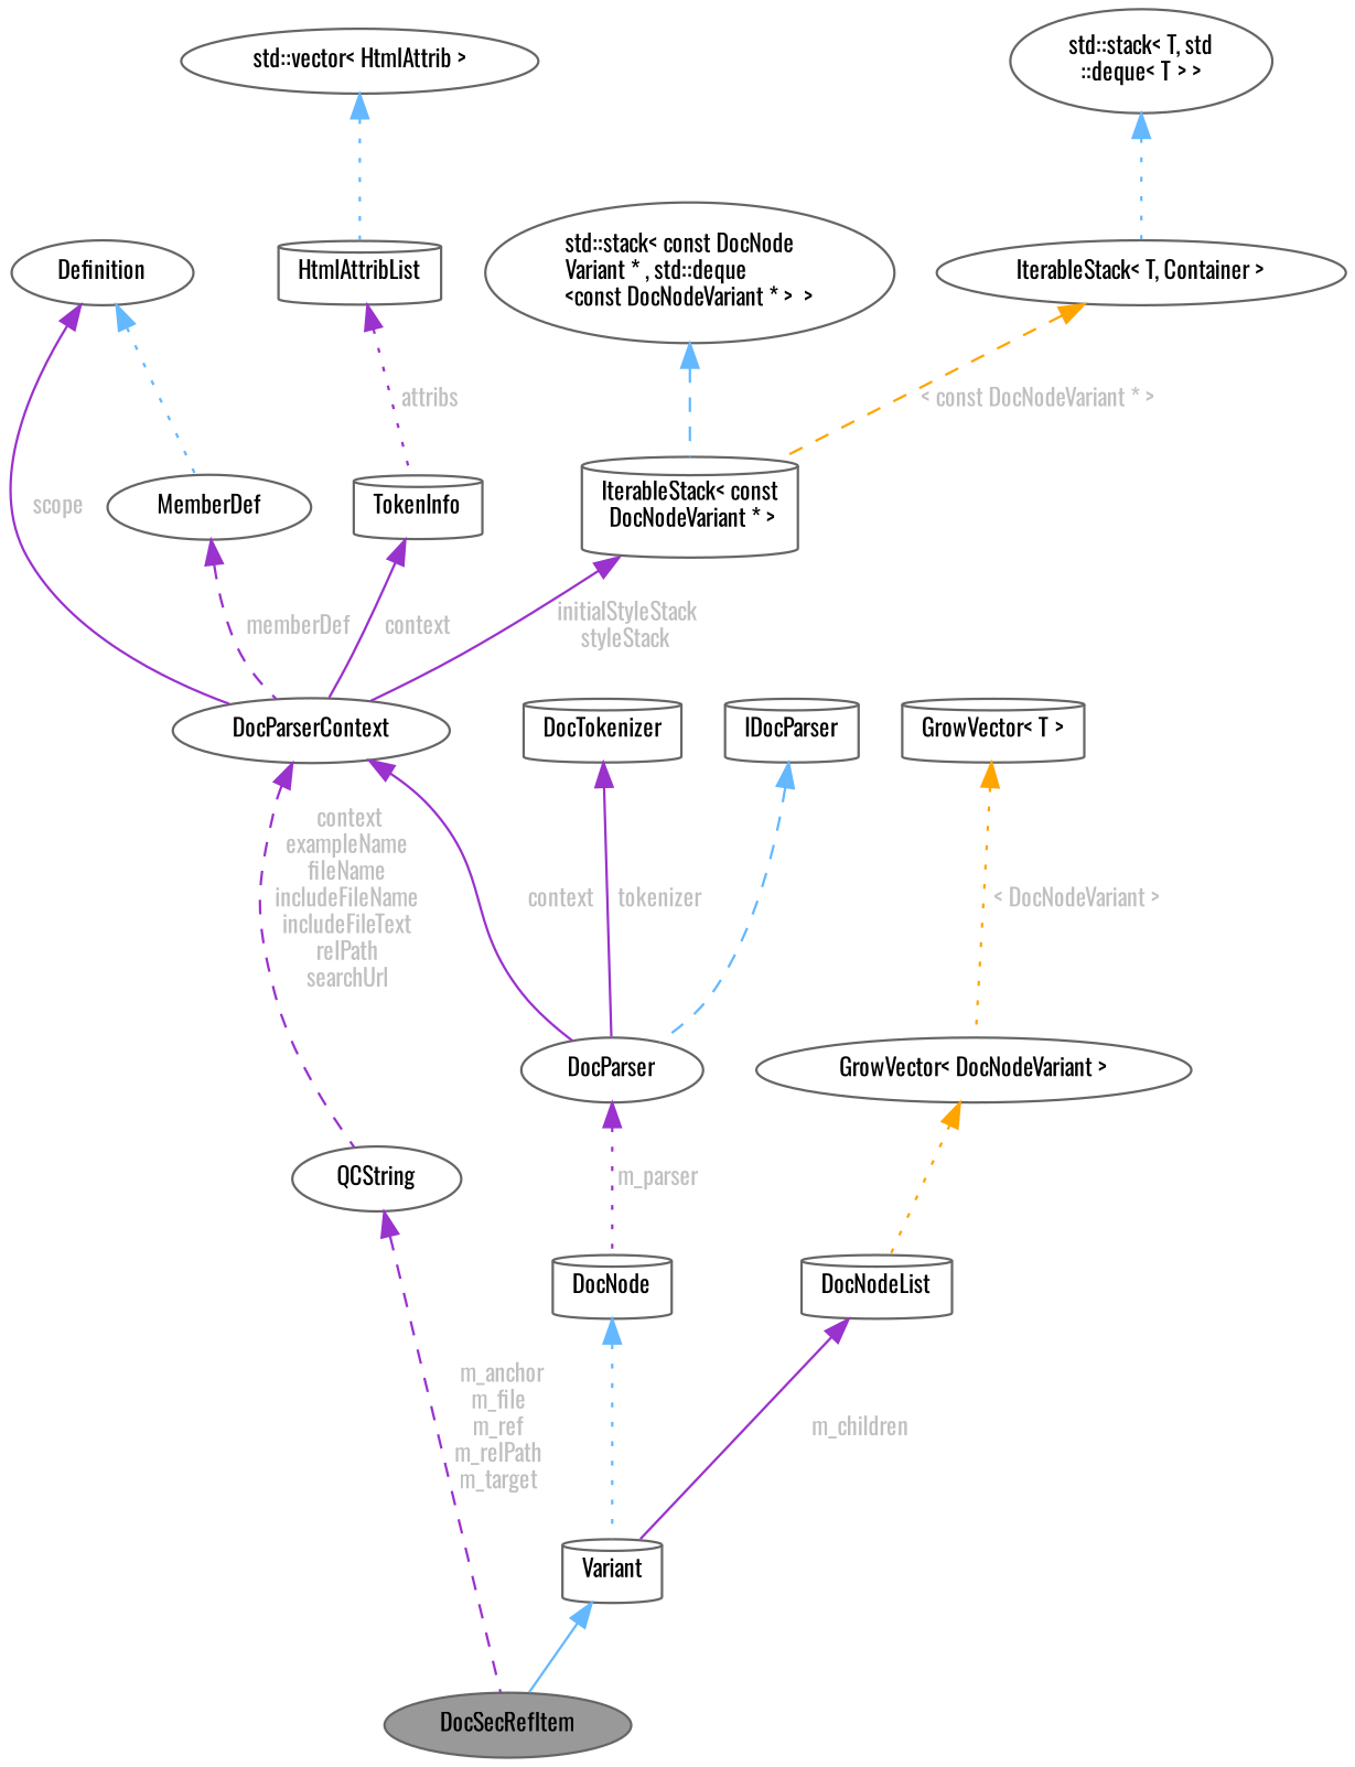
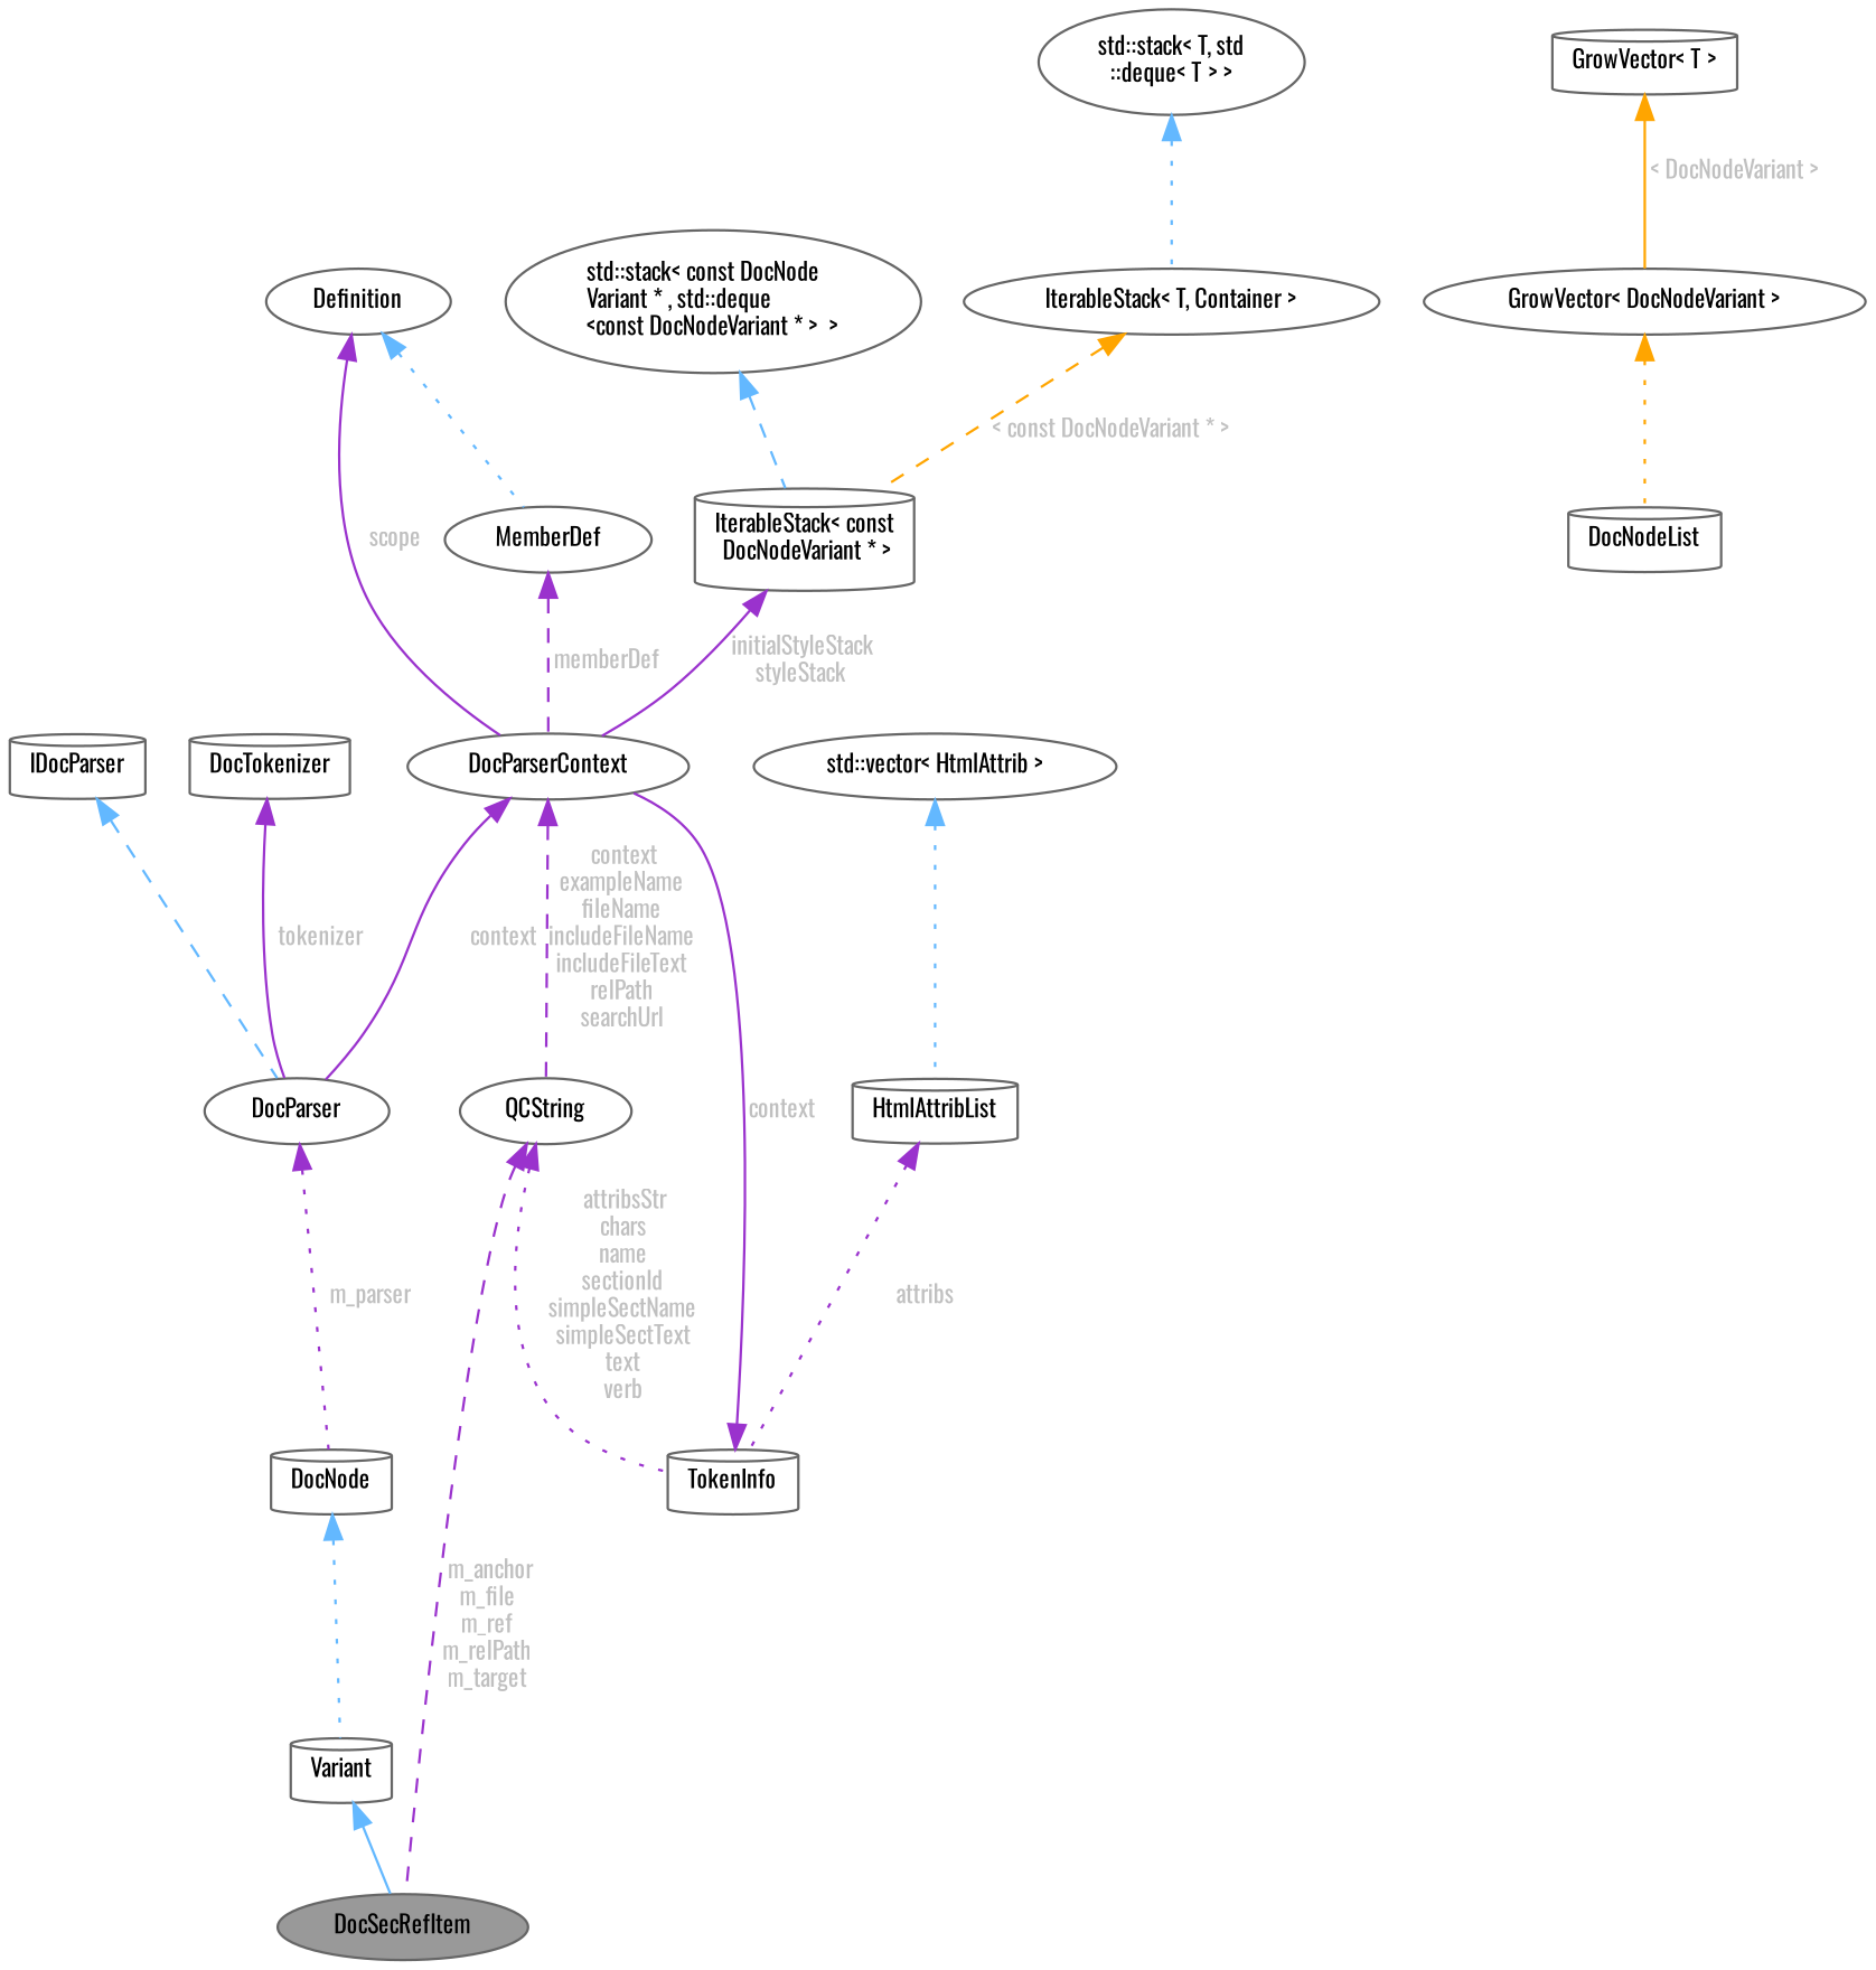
  digraph {
    fontname=Oswald
    rankdir=TB
    node [color=gray40 fillcolor=white fontname=Oswald fontsize=10 shape=ellipse style=filled]
    edge [color=darkorchid3 dir=back fontname=Oswald fontsize=10 labelfontname=Helvetica labelfontsize=10 style=dotted fontcolor=grey]
    n1 [fillcolor=grey60 fontcolor=black height=0.2 label=DocSecRefItem width=0.4]
    n2 [height=0.2 label=Variant shape=cylinder width=0.4]
    n3 [height=0.2 label=DocNode shape=cylinder width=0.4]
    n4 [height=0.2 label=DocParser width=0.4]
    n5 [height=0.2 label=IDocParser shape=cylinder width=0.4]
    n6 [height=0.2 label=DocParserContext width=0.4]
    n7 [height=0.2 label=QCString width=0.4]
    n8 [height=0.2 label=Definition width=0.4]
    n9 [height=0.2 label=MemberDef width=0.4]
    n10 [height=0.2 label=TokenInfo shape=cylinder width=0.4]
    n11 [height=0.2 label="IterableStack\< const\l DocNodeVariant * \>" shape=cylinder width=0.4]
    n12 [height=0.2 label="std::stack\< const DocNode\lVariant * , std::deque\l\<const DocNodeVariant * \>  \>" width=0.4]
    n13 [height=0.2 label="IterableStack\< T, Container \>" width=0.4]
    n14 [height=0.2 label="std::stack\< T, std\l::deque\< T \> \>" width=0.4]
    n15 [height=0.2 label=HtmlAttribList shape=cylinder width=0.4]
    n16 [height=0.2 label="std::vector\< HtmlAttrib \>" width=0.4]
    n17 [height=0.2 label=DocTokenizer shape=cylinder width=0.4]
    n18 [height=0.2 label=DocNodeList shape=cylinder width=0.4]
    n19 [height=0.2 label="GrowVector\< DocNodeVariant \>" width=0.4]
    n20 [height=0.2 label="GrowVector\< T \>" shape=cylinder width=0.4]
    n2 -> n1 [color=steelblue1 style=solid fontcolor=""]
    n3 -> n2 [color=steelblue1 fontcolor=""]
    n4 -> n3 [label=" m_parser"]
    n5 -> n4 [color=steelblue1 style=dashed fontcolor=""]
    n6 -> n4 [label=" context" style=solid]
    n6 -> n7 [label=" context\nexampleName\nfileName\nincludeFileName\nincludeFileText\nrelPath\nsearchUrl" style=dashed]
    n7 -> n1 [label=" m_anchor\nm_file\nm_ref\nm_relPath\nm_target" style=dashed]
+   n7 -> n10 [label=" attribsStr\nchars\nname\nsectionId\nsimpleSectName\nsimpleSectText\ntext\nverb"]
    n8 -> n6 [label=" scope" style=solid]
    n8 -> n9 [color=steelblue1 fontcolor=""]
    n9 -> n6 [label=" memberDef" style=dashed]
    n10 -> n6 [label=" context" style=solid]
    n11 -> n6 [label=" initialStyleStack\nstyleStack" style=solid]
    n12 -> n11 [color=steelblue1 style=dashed fontcolor=""]
    n13 -> n11 [color=orange label=" \< const DocNodeVariant * \>" style=dashed]
    n14 -> n13 [color=steelblue1 fontcolor=""]
    n15 -> n10 [label=" attribs"]
    n16 -> n15 [color=steelblue1 fontcolor=""]
    n17 -> n4 [label=" tokenizer" style=solid]
-   n18 -> n2 [label=" m_children" style=solid]
    n19 -> n18 [color=orange fontcolor=""]
-   n20 -> n19 [color=orange label=" \< DocNodeVariant \>"]
+   n20 -> n19 [color=orange label=" \< DocNodeVariant \>" style=solid]
  }
